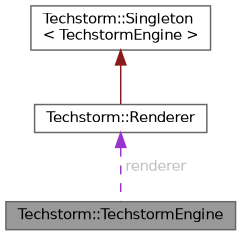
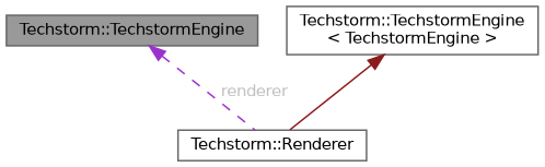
  digraph {
    node [color=gray40 fillcolor=white fontname=Helvetica fontsize=10 shape=box style=filled]
    edge [dir=back fontname=Helvetica fontsize=10 labelfontname=Helvetica labelfontsize=10]
    n1 [fillcolor=grey60 fontcolor=black height=0.2 label="Techstorm::TechstormEngine" width=0.4]
-   n2 [height=0.2 label="Techstorm::Singleton\l\< TechstormEngine \>" width=0.4]
+   n2 [height=0.2 label="Techstorm::TechstormEngine\l\< TechstormEngine \>" width=0.4]
    n3 [height=0.2 label="Techstorm::Renderer" width=0.4]
    n2 -> n3 [color=firebrick4 style=solid]
-   n3 -> n1 [color=darkorchid3 fontcolor=grey label=" renderer" style=dashed]
+   n1 -> n3 [color=darkorchid3 fontcolor=grey label=" renderer" style=dashed]
  }
